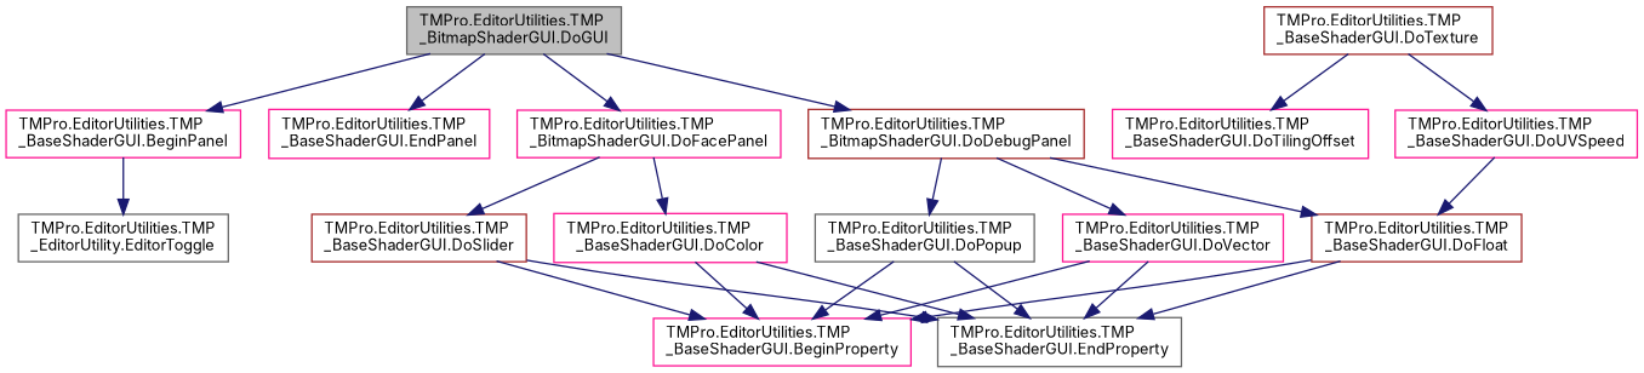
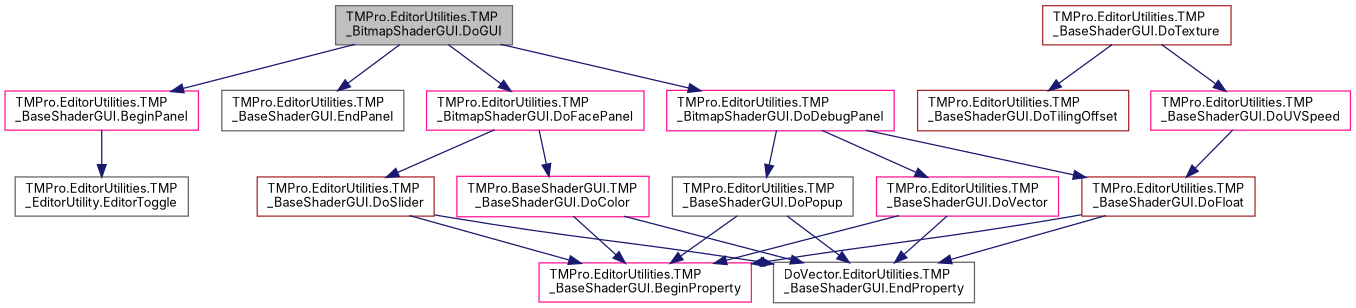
  digraph {
    fontname=Inter
    rankdir=TB
    node [color=deeppink fillcolor=white fontname=Inter fontsize=10 shape=record style=filled]
    edge [color=midnightblue fontname=Inter fontsize=10 labelfontname=Helvetica labelfontsize=10 style=solid]
    n1 [color=gray40 fillcolor=grey75 fontcolor=black height=0.2 label="TMPro.EditorUtilities.TMP\l_BitmapShaderGUI.DoGUI" width=0.4]
    n2 [height=0.2 label="TMPro.EditorUtilities.TMP\l_BaseShaderGUI.BeginPanel" width=0.4]
-   n3 [color=brown height=0.2 label="TMPro.EditorUtilities.TMP\l_BitmapShaderGUI.DoDebugPanel" width=0.4]
+   n3 [height=0.2 label="TMPro.EditorUtilities.TMP\l_BitmapShaderGUI.DoDebugPanel" width=0.4]
    n4 [height=0.2 label="TMPro.EditorUtilities.TMP\l_BitmapShaderGUI.DoFacePanel" width=0.4]
-   n5 [height=0.2 label="TMPro.EditorUtilities.TMP\l_BaseShaderGUI.EndPanel" width=0.4]
+   n5 [color=gray40 height=0.2 label="TMPro.EditorUtilities.TMP\l_BaseShaderGUI.EndPanel" width=0.4]
    n6 [color=gray40 height=0.2 label="TMPro.EditorUtilities.TMP\l_EditorUtility.EditorToggle" width=0.4]
    n7 [color=brown height=0.2 label="TMPro.EditorUtilities.TMP\l_BaseShaderGUI.DoFloat" width=0.4]
    n8 [color=gray40 height=0.2 label="TMPro.EditorUtilities.TMP\l_BaseShaderGUI.DoPopup" width=0.4]
    n9 [height=0.2 label="TMPro.EditorUtilities.TMP\l_BaseShaderGUI.DoVector" width=0.4]
-   n10 [height=0.2 label="TMPro.EditorUtilities.TMP\l_BaseShaderGUI.DoColor" width=0.4]
+   n10 [height=0.2 label="TMPro.BaseShaderGUI.TMP\l_BaseShaderGUI.DoColor" width=0.4]
    n11 [color=brown height=0.2 label="TMPro.EditorUtilities.TMP\l_BaseShaderGUI.DoSlider" width=0.4]
    n12 [height=0.2 label="TMPro.EditorUtilities.TMP\l_BaseShaderGUI.BeginProperty" width=0.4]
-   n13 [color=gray40 height=0.2 label="TMPro.EditorUtilities.TMP\l_BaseShaderGUI.EndProperty" width=0.4]
+   n13 [color=gray40 height=0.2 label="DoVector.EditorUtilities.TMP\l_BaseShaderGUI.EndProperty" width=0.4]
    n14 [color=brown height=0.2 label="TMPro.EditorUtilities.TMP\l_BaseShaderGUI.DoTexture" width=0.4]
-   n15 [height=0.2 label="TMPro.EditorUtilities.TMP\l_BaseShaderGUI.DoTilingOffset" width=0.4]
+   n15 [color=brown height=0.2 label="TMPro.EditorUtilities.TMP\l_BaseShaderGUI.DoTilingOffset" width=0.4]
    n16 [height=0.2 label="TMPro.EditorUtilities.TMP\l_BaseShaderGUI.DoUVSpeed" width=0.4]
    n1 -> n2
    n1 -> n3
    n1 -> n4
    n1 -> n5
    n2 -> n6
    n3 -> n7
    n3 -> n8
    n3 -> n9
    n4 -> n10
    n4 -> n11
    n7 -> n12
    n7 -> n13
    n8 -> n12
    n8 -> n13
    n9 -> n12
    n9 -> n13
    n10 -> n12
    n10 -> n13
    n11 -> n12
    n11 -> n13
    n14 -> n15
    n14 -> n16
    n16 -> n7
  }
